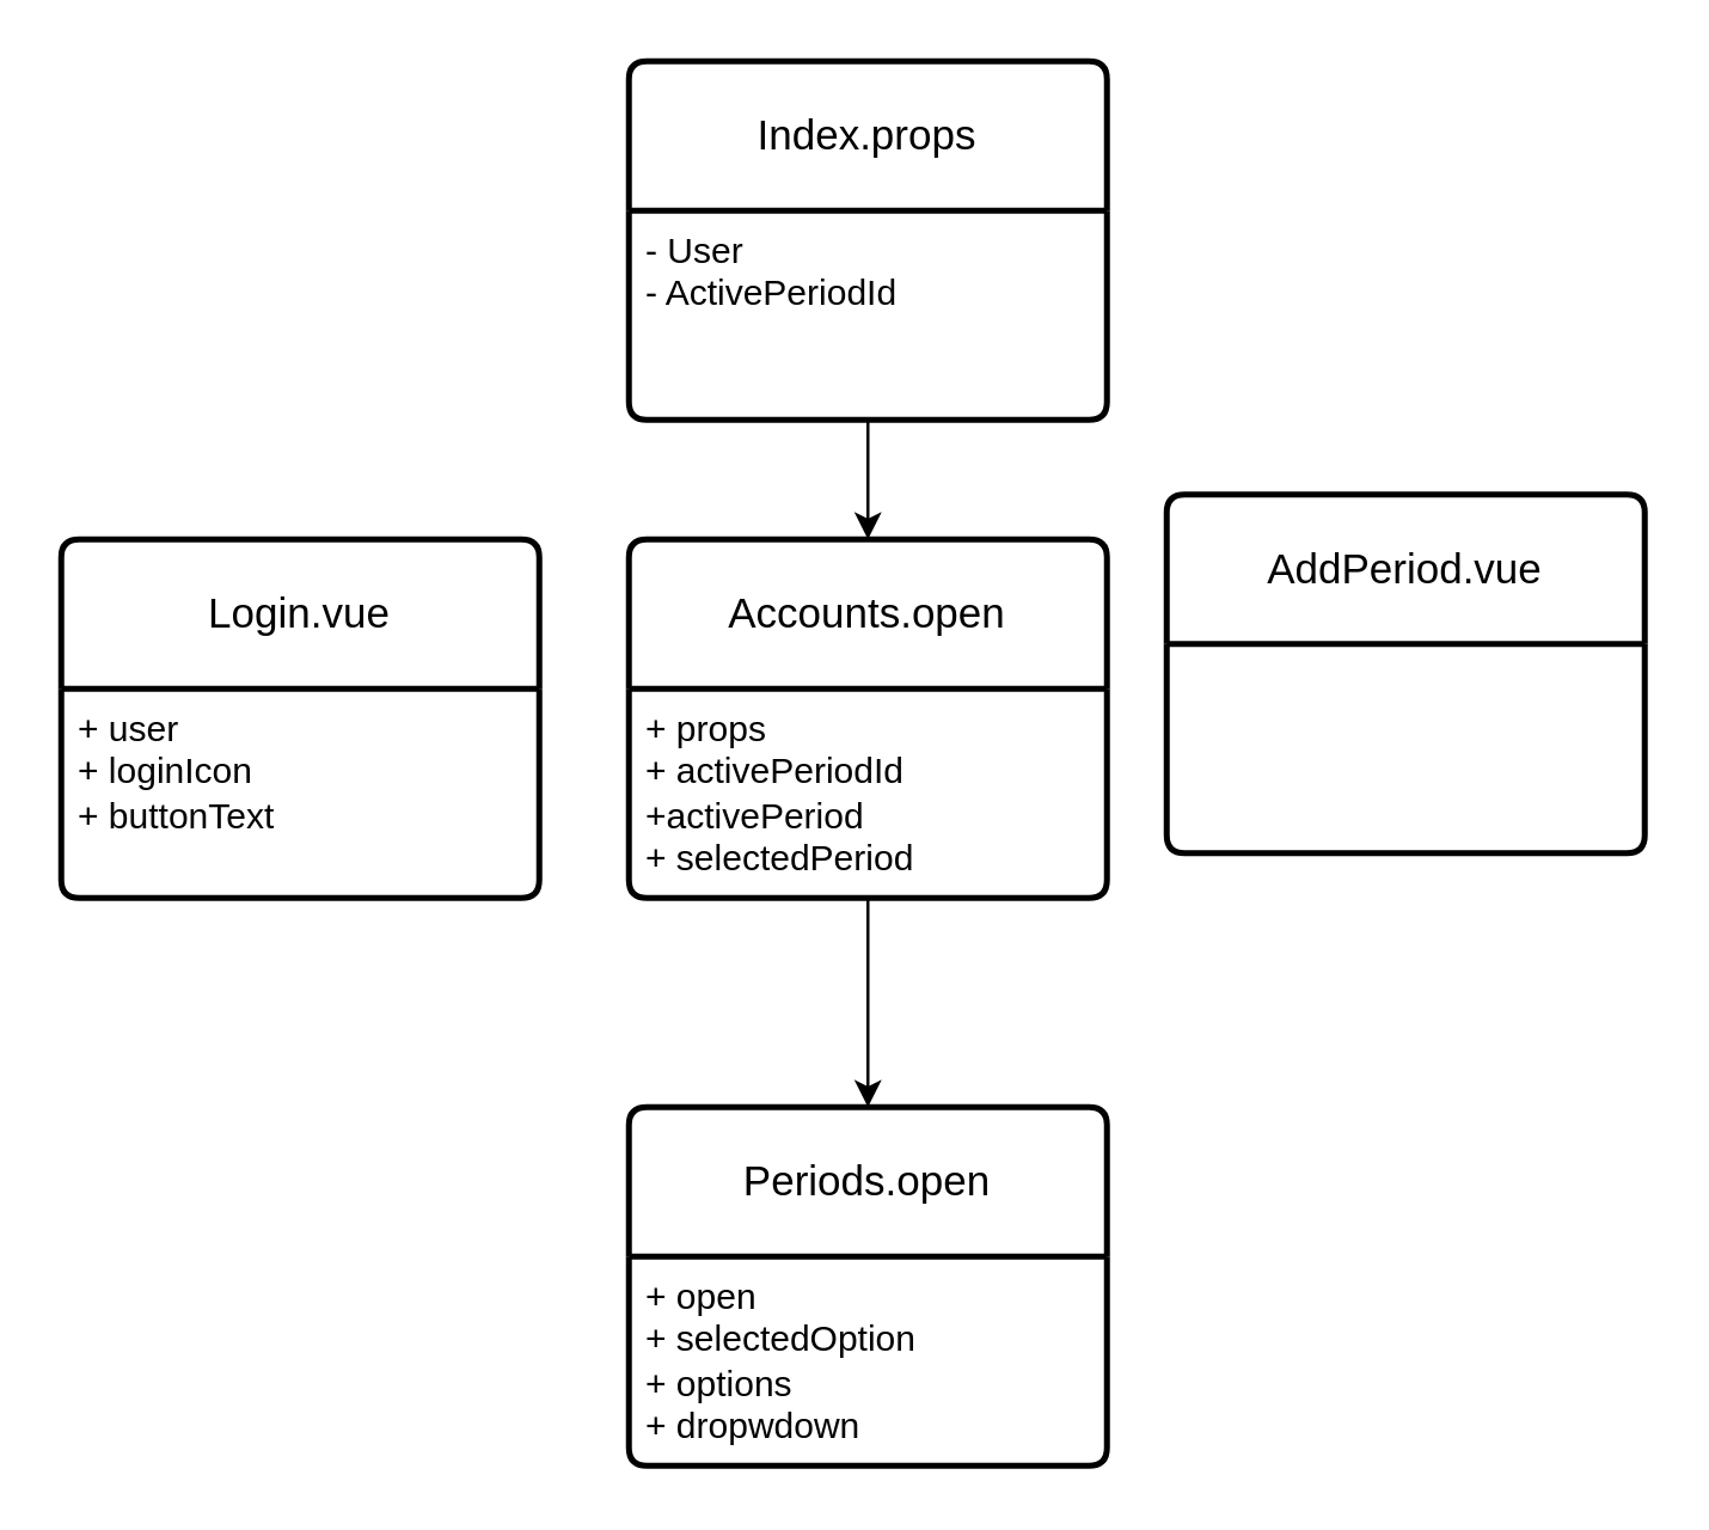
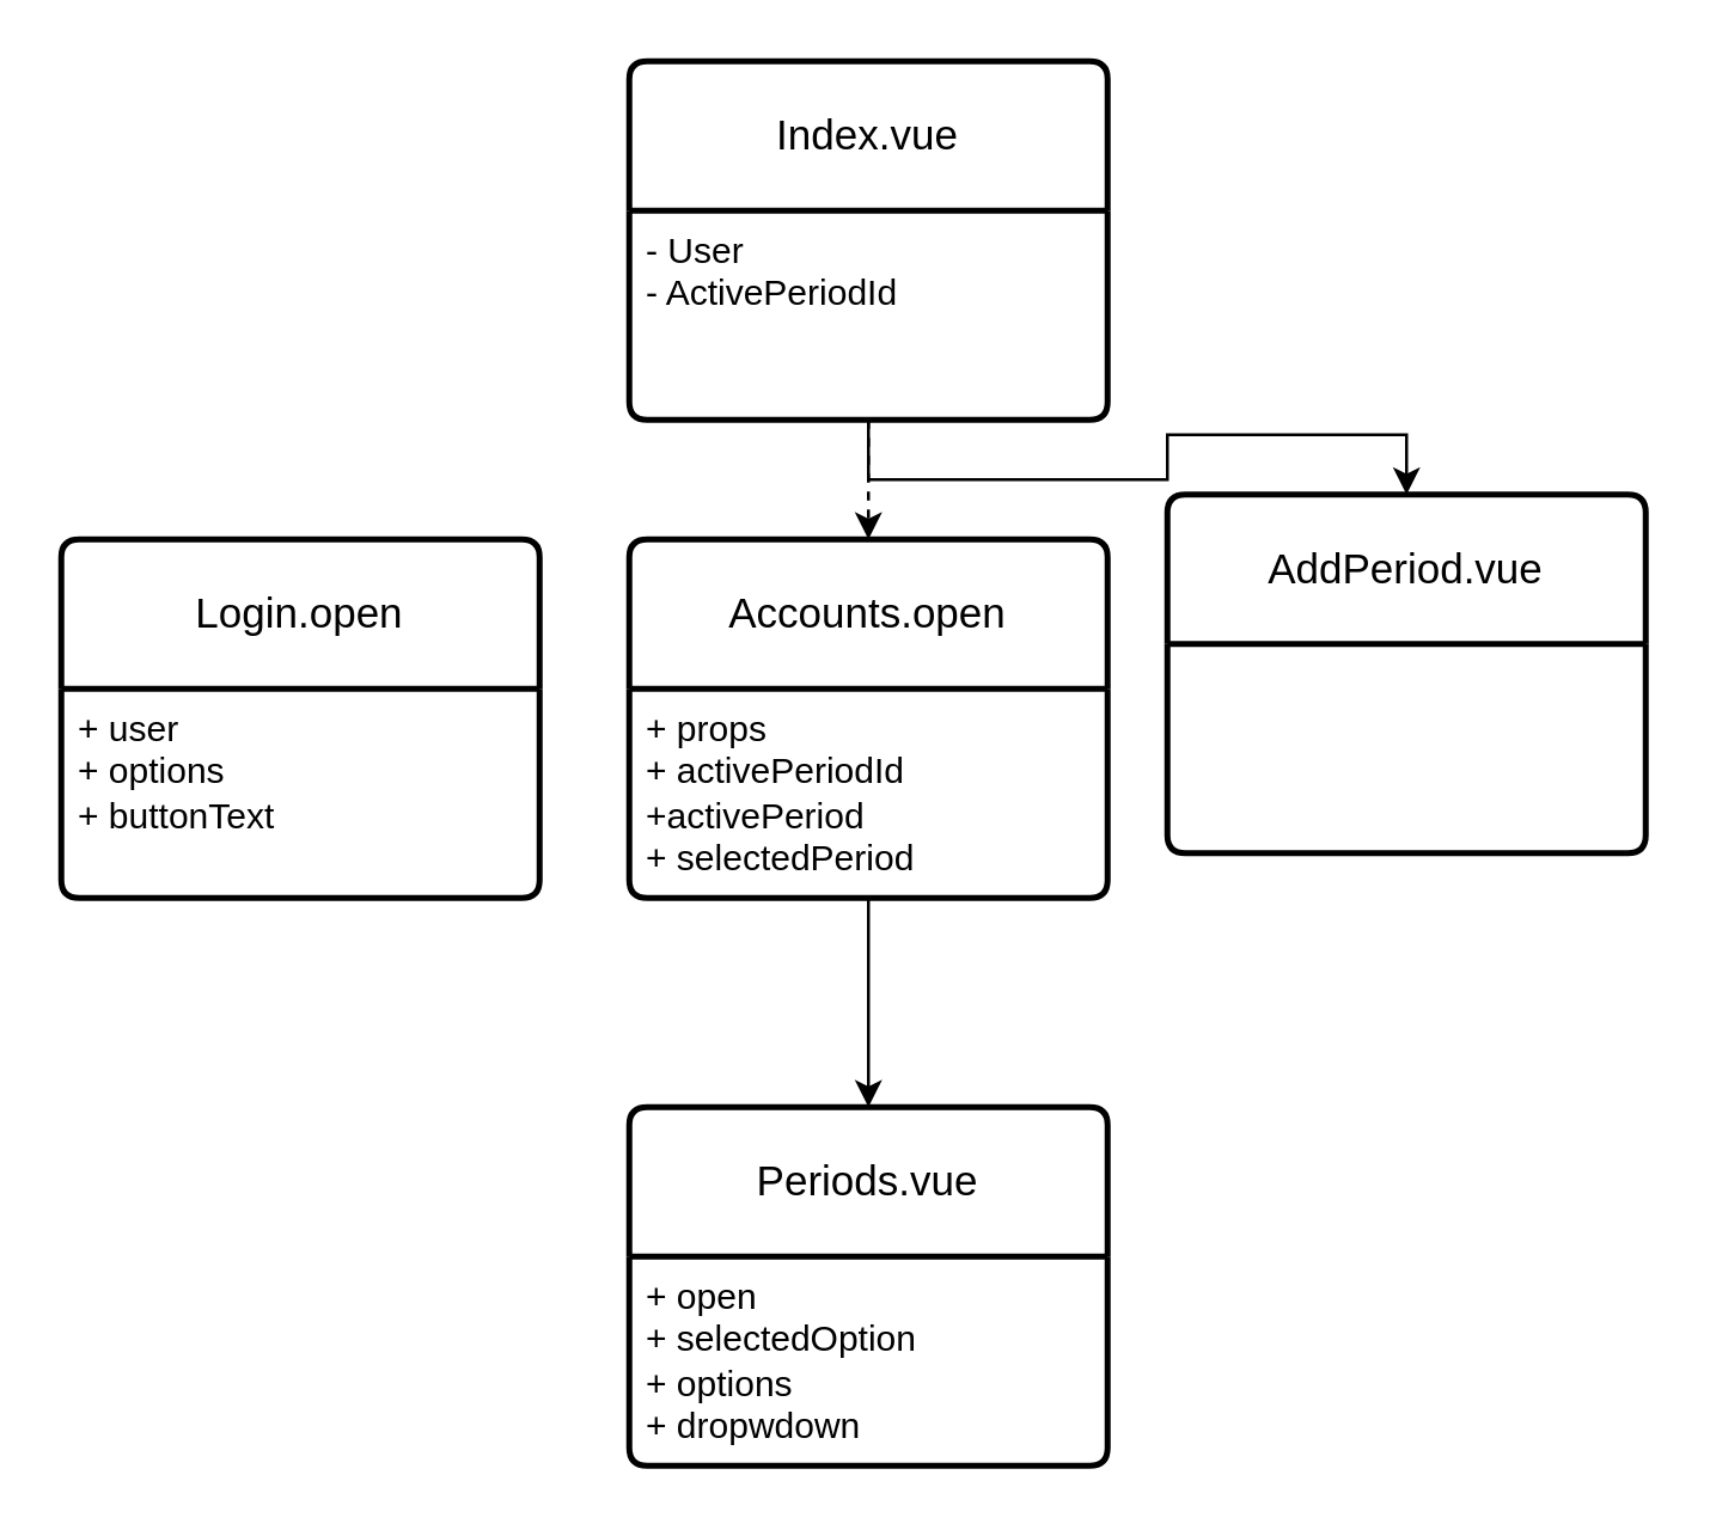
  <mxCell id="0" />
  <mxCell id="1" parent="0" />
- <mxCell id="2" value="Index.props" style="swimlane;childLayout=stackLayout;horizontal=1;startSize=50;horizontalStack=0;rounded=1;fontSize=14;fontStyle=0;strokeWidth=2;resizeParent=0;resizeLast=1;shadow=0;dashed=0;align=center;arcSize=4;whiteSpace=wrap;html=1;" vertex="1" parent="1"><mxGeometry x="210" y="20" width="160" height="120" as="geometry" /></mxCell>
+ <mxCell id="2" value="Index.vue" style="swimlane;childLayout=stackLayout;horizontal=1;startSize=50;horizontalStack=0;rounded=1;fontSize=14;fontStyle=0;strokeWidth=2;resizeParent=0;resizeLast=1;shadow=0;dashed=0;align=center;arcSize=4;whiteSpace=wrap;html=1;" vertex="1" parent="1"><mxGeometry x="210" y="20" width="160" height="120" as="geometry" /></mxCell>
  <mxCell id="3" value="- User&lt;div&gt;- ActivePeriodId&lt;/div&gt;" style="align=left;strokeColor=none;fillColor=none;spacingLeft=4;fontSize=12;verticalAlign=top;resizable=0;rotatable=0;part=1;html=1;" vertex="1" parent="2"><mxGeometry y="50" width="160" height="70" as="geometry" /></mxCell>
- <mxCell id="4" value="Login.vue" style="swimlane;childLayout=stackLayout;horizontal=1;startSize=50;horizontalStack=0;rounded=1;fontSize=14;fontStyle=0;strokeWidth=2;resizeParent=0;resizeLast=1;shadow=0;dashed=0;align=center;arcSize=4;whiteSpace=wrap;html=1;" vertex="1" parent="1"><mxGeometry x="20" y="180" width="160" height="120" as="geometry" /></mxCell>
- <mxCell id="5" value="+ user&lt;br&gt;+ loginIcon&lt;br&gt;+ buttonText" style="align=left;strokeColor=none;fillColor=none;spacingLeft=4;fontSize=12;verticalAlign=top;resizable=0;rotatable=0;part=1;html=1;" vertex="1" parent="4"><mxGeometry y="50" width="160" height="70" as="geometry" /></mxCell>
+ <mxCell id="4" value="Login.open" style="swimlane;childLayout=stackLayout;horizontal=1;startSize=50;horizontalStack=0;rounded=1;fontSize=14;fontStyle=0;strokeWidth=2;resizeParent=0;resizeLast=1;shadow=0;dashed=0;align=center;arcSize=4;whiteSpace=wrap;html=1;" vertex="1" parent="1"><mxGeometry x="20" y="180" width="160" height="120" as="geometry" /></mxCell>
+ <mxCell id="5" value="+ user&lt;br&gt;+ options&lt;br&gt;+ buttonText" style="align=left;strokeColor=none;fillColor=none;spacingLeft=4;fontSize=12;verticalAlign=top;resizable=0;rotatable=0;part=1;html=1;" vertex="1" parent="4"><mxGeometry y="50" width="160" height="70" as="geometry" /></mxCell>
  <mxCell id="6" value="Accounts.open" style="swimlane;childLayout=stackLayout;horizontal=1;startSize=50;horizontalStack=0;rounded=1;fontSize=14;fontStyle=0;strokeWidth=2;resizeParent=0;resizeLast=1;shadow=0;dashed=0;align=center;arcSize=4;whiteSpace=wrap;html=1;" vertex="1" parent="1"><mxGeometry x="210" y="180" width="160" height="120" as="geometry" /></mxCell>
  <mxCell id="7" value="+ props&lt;br&gt;+ activePeriodId&lt;br&gt;+activePeriod&lt;div&gt;+ selectedPeriod&lt;/div&gt;" style="align=left;strokeColor=none;fillColor=none;spacingLeft=4;fontSize=12;verticalAlign=top;resizable=0;rotatable=0;part=1;html=1;" vertex="1" parent="6"><mxGeometry y="50" width="160" height="70" as="geometry" /></mxCell>
  <mxCell id="8" value="AddPeriod.vue" style="swimlane;childLayout=stackLayout;horizontal=1;startSize=50;horizontalStack=0;rounded=1;fontSize=14;fontStyle=0;strokeWidth=2;resizeParent=0;resizeLast=1;shadow=0;dashed=0;align=center;arcSize=4;whiteSpace=wrap;html=1;" vertex="1" parent="1"><mxGeometry x="390" y="165" width="160" height="120" as="geometry" /></mxCell>
- <mxCell id="9" style="edgeStyle=orthogonalEdgeStyle;rounded=0;orthogonalLoop=1;jettySize=auto;html=1;entryX=0.5;entryY=0;entryDx=0;entryDy=0;" edge="1" parent="1" source="3" target="6"><mxGeometry relative="1" as="geometry" /></mxCell>
- <mxCell id="11" value="Periods.open" style="swimlane;childLayout=stackLayout;horizontal=1;startSize=50;horizontalStack=0;rounded=1;fontSize=14;fontStyle=0;strokeWidth=2;resizeParent=0;resizeLast=1;shadow=0;dashed=0;align=center;arcSize=4;whiteSpace=wrap;html=1;" vertex="1" parent="1"><mxGeometry x="210" y="370" width="160" height="120" as="geometry" /></mxCell>
+ <mxCell id="9" style="edgeStyle=orthogonalEdgeStyle;rounded=0;orthogonalLoop=1;jettySize=auto;html=1;entryX=0.5;entryY=0;entryDx=0;entryDy=0;dashed=1;" edge="1" parent="1" source="3" target="6"><mxGeometry relative="1" as="geometry" /></mxCell>
+ <mxCell id="10" style="edgeStyle=orthogonalEdgeStyle;rounded=0;orthogonalLoop=1;jettySize=auto;html=1;exitX=0.5;exitY=1;exitDx=0;exitDy=0;entryX=0.5;entryY=0;entryDx=0;entryDy=0;" edge="1" parent="1" source="3" target="8"><mxGeometry relative="1" as="geometry" /></mxCell>
+ <mxCell id="11" value="Periods.vue" style="swimlane;childLayout=stackLayout;horizontal=1;startSize=50;horizontalStack=0;rounded=1;fontSize=14;fontStyle=0;strokeWidth=2;resizeParent=0;resizeLast=1;shadow=0;dashed=0;align=center;arcSize=4;whiteSpace=wrap;html=1;" vertex="1" parent="1"><mxGeometry x="210" y="370" width="160" height="120" as="geometry" /></mxCell>
  <mxCell id="12" value="+ open&lt;br&gt;+ selectedOption&lt;br&gt;+ options&lt;div&gt;+ dropwdown&lt;/div&gt;" style="align=left;strokeColor=none;fillColor=none;spacingLeft=4;fontSize=12;verticalAlign=top;resizable=0;rotatable=0;part=1;html=1;" vertex="1" parent="11"><mxGeometry y="50" width="160" height="70" as="geometry" /></mxCell>
  <mxCell id="13" style="edgeStyle=orthogonalEdgeStyle;rounded=0;orthogonalLoop=1;jettySize=auto;html=1;exitX=0.5;exitY=1;exitDx=0;exitDy=0;entryX=0.5;entryY=0;entryDx=0;entryDy=0;" edge="1" parent="1" source="7" target="11"><mxGeometry relative="1" as="geometry" /></mxCell>
